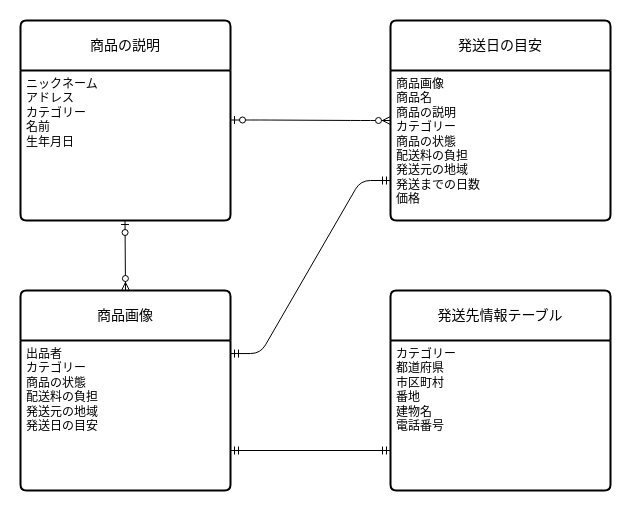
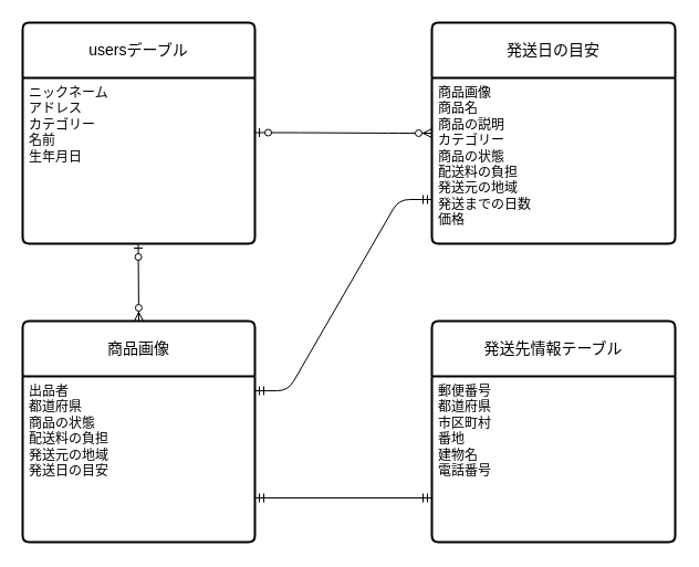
  <mxCell id="0" />
  <mxCell id="1" parent="0" />
- <mxCell id="2" value="商品の説明" style="swimlane;childLayout=stackLayout;horizontal=1;startSize=50;horizontalStack=0;rounded=1;fontSize=14;fontStyle=0;strokeWidth=2;resizeParent=0;resizeLast=1;shadow=0;dashed=0;align=center;arcSize=4;whiteSpace=wrap;html=1;" parent="1" vertex="1"><mxGeometry x="20" y="20" width="210" height="200" as="geometry" /></mxCell>
+ <mxCell id="2" value="usersデーブル" style="swimlane;childLayout=stackLayout;horizontal=1;startSize=50;horizontalStack=0;rounded=1;fontSize=14;fontStyle=0;strokeWidth=2;resizeParent=0;resizeLast=1;shadow=0;dashed=0;align=center;arcSize=4;whiteSpace=wrap;html=1;" parent="1" vertex="1"><mxGeometry x="20" y="20" width="210" height="200" as="geometry" /></mxCell>
  <mxCell id="3" value="ニックネーム&lt;div&gt;アドレス&lt;/div&gt;&lt;div&gt;カテゴリー&lt;/div&gt;&lt;div&gt;名前&lt;/div&gt;&lt;div&gt;生年月日&lt;/div&gt;" style="align=left;strokeColor=none;fillColor=none;spacingLeft=4;fontSize=12;verticalAlign=top;resizable=0;rotatable=0;part=1;html=1;" parent="2" vertex="1"><mxGeometry y="50" width="210" height="150" as="geometry" /></mxCell>
  <mxCell id="4" value="発送日の目安" style="swimlane;childLayout=stackLayout;horizontal=1;startSize=50;horizontalStack=0;rounded=1;fontSize=14;fontStyle=0;strokeWidth=2;resizeParent=0;resizeLast=1;shadow=0;dashed=0;align=center;arcSize=4;whiteSpace=wrap;html=1;" parent="1" vertex="1"><mxGeometry x="390" y="20" width="220" height="200" as="geometry" /></mxCell>
  <mxCell id="5" value="商品画像&lt;div&gt;商品名&lt;/div&gt;&lt;div&gt;商品の説明&lt;/div&gt;&lt;div&gt;カテゴリー&lt;/div&gt;&lt;div&gt;商品の状態&lt;/div&gt;&lt;div&gt;配送料の負担&lt;/div&gt;&lt;div&gt;発送元の地域&lt;/div&gt;&lt;div&gt;発送までの日数&lt;/div&gt;&lt;div&gt;価格&lt;/div&gt;" style="align=left;strokeColor=none;fillColor=none;spacingLeft=4;fontSize=12;verticalAlign=top;resizable=0;rotatable=0;part=1;html=1;" parent="4" vertex="1"><mxGeometry y="50" width="220" height="150" as="geometry" /></mxCell>
  <mxCell id="6" style="edgeStyle=none;html=1;" parent="1" source="5" edge="1"><mxGeometry relative="1" as="geometry"><mxPoint x="500" y="220" as="targetPoint" /></mxGeometry></mxCell>
  <mxCell id="7" value="商品画像" style="swimlane;childLayout=stackLayout;horizontal=1;startSize=50;horizontalStack=0;rounded=1;fontSize=14;fontStyle=0;strokeWidth=2;resizeParent=0;resizeLast=1;shadow=0;dashed=0;align=center;arcSize=4;whiteSpace=wrap;html=1;" parent="1" vertex="1"><mxGeometry x="20" y="290" width="210" height="200" as="geometry" /></mxCell>
  <mxCell id="8" value="" style="fontSize=12;html=1;endArrow=ERzeroToMany;startArrow=ERzeroToOne;" edge="1" parent="7"><mxGeometry width="100" height="100" relative="1" as="geometry"><mxPoint x="104.5" y="-70" as="sourcePoint" /><mxPoint x="105" as="targetPoint" /></mxGeometry></mxCell>
- <mxCell id="9" value="出品者&lt;div&gt;カテゴリー&lt;/div&gt;&lt;div&gt;商品の状態&lt;/div&gt;&lt;div&gt;配送料の負担&lt;/div&gt;&lt;div&gt;発送元の地域&lt;/div&gt;&lt;div&gt;発送日の目安&lt;/div&gt;" style="align=left;strokeColor=none;fillColor=none;spacingLeft=4;fontSize=12;verticalAlign=top;resizable=0;rotatable=0;part=1;html=1;" parent="7" vertex="1"><mxGeometry y="50" width="210" height="150" as="geometry" /></mxCell>
+ <mxCell id="9" value="出品者&lt;div&gt;都道府県&lt;/div&gt;&lt;div&gt;商品の状態&lt;/div&gt;&lt;div&gt;配送料の負担&lt;/div&gt;&lt;div&gt;発送元の地域&lt;/div&gt;&lt;div&gt;発送日の目安&lt;/div&gt;" style="align=left;strokeColor=none;fillColor=none;spacingLeft=4;fontSize=12;verticalAlign=top;resizable=0;rotatable=0;part=1;html=1;" parent="7" vertex="1"><mxGeometry y="50" width="210" height="150" as="geometry" /></mxCell>
  <mxCell id="10" value="発送先情報テーブル" style="swimlane;childLayout=stackLayout;horizontal=1;startSize=50;horizontalStack=0;rounded=1;fontSize=14;fontStyle=0;strokeWidth=2;resizeParent=0;resizeLast=1;shadow=0;dashed=0;align=center;arcSize=4;whiteSpace=wrap;html=1;" parent="1" vertex="1"><mxGeometry x="390" y="290" width="220" height="200" as="geometry" /></mxCell>
- <mxCell id="11" value="カテゴリー&lt;div&gt;都道府県&lt;/div&gt;&lt;div&gt;市区町村&lt;/div&gt;&lt;div&gt;番地&lt;/div&gt;&lt;div&gt;建物名&lt;/div&gt;&lt;div&gt;電話番号&lt;/div&gt;&lt;div&gt;&lt;br&gt;&lt;/div&gt;" style="align=left;strokeColor=none;fillColor=none;spacingLeft=4;fontSize=12;verticalAlign=top;resizable=0;rotatable=0;part=1;html=1;" parent="10" vertex="1"><mxGeometry y="50" width="220" height="150" as="geometry" /></mxCell>
+ <mxCell id="11" value="郵便番号&lt;div&gt;都道府県&lt;/div&gt;&lt;div&gt;市区町村&lt;/div&gt;&lt;div&gt;番地&lt;/div&gt;&lt;div&gt;建物名&lt;/div&gt;&lt;div&gt;電話番号&lt;/div&gt;&lt;div&gt;&lt;br&gt;&lt;/div&gt;" style="align=left;strokeColor=none;fillColor=none;spacingLeft=4;fontSize=12;verticalAlign=top;resizable=0;rotatable=0;part=1;html=1;" parent="10" vertex="1"><mxGeometry y="50" width="220" height="150" as="geometry" /></mxCell>
  <mxCell id="12" value="&lt;div&gt;&lt;br&gt;&lt;/div&gt;" style="align=left;strokeColor=none;fillColor=none;spacingLeft=4;fontSize=12;verticalAlign=top;resizable=0;rotatable=0;part=1;html=1;" parent="10" vertex="1"><mxGeometry y="200" width="220" as="geometry" /></mxCell>
  <mxCell id="13" value="" style="edgeStyle=entityRelationEdgeStyle;fontSize=12;html=1;endArrow=ERmandOne;startArrow=ERmandOne;exitX=1.014;exitY=0.115;exitDx=0;exitDy=0;exitPerimeter=0;" parent="1" edge="1"><mxGeometry width="100" height="100" relative="1" as="geometry"><mxPoint x="230" y="353.05" as="sourcePoint" /><mxPoint x="390" y="180" as="targetPoint" /><Array as="points"><mxPoint x="177.06" y="300.05" /><mxPoint x="360" y="210" /><mxPoint x="370" y="220" /></Array></mxGeometry></mxCell>
  <mxCell id="14" value="" style="edgeStyle=entityRelationEdgeStyle;fontSize=12;html=1;endArrow=ERzeroToMany;startArrow=ERzeroToOne;" edge="1" parent="1"><mxGeometry width="100" height="100" relative="1" as="geometry"><mxPoint x="230" y="119.5" as="sourcePoint" /><mxPoint x="390" y="120" as="targetPoint" /><Array as="points"><mxPoint x="350" y="109.5" /><mxPoint x="340" y="99.5" /></Array></mxGeometry></mxCell>
  <mxCell id="15" value="" style="fontSize=12;html=1;endArrow=ERmandOne;startArrow=ERmandOne;" edge="1" parent="1"><mxGeometry width="100" height="100" relative="1" as="geometry"><mxPoint x="230" y="450" as="sourcePoint" /><mxPoint x="390" y="450" as="targetPoint" /></mxGeometry></mxCell>
